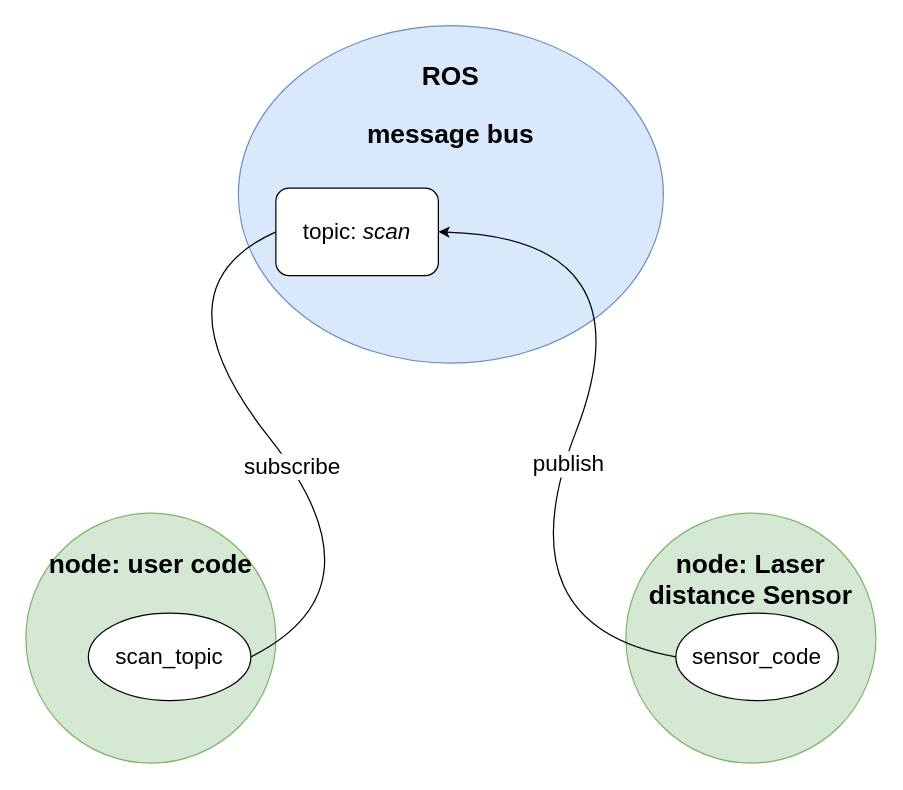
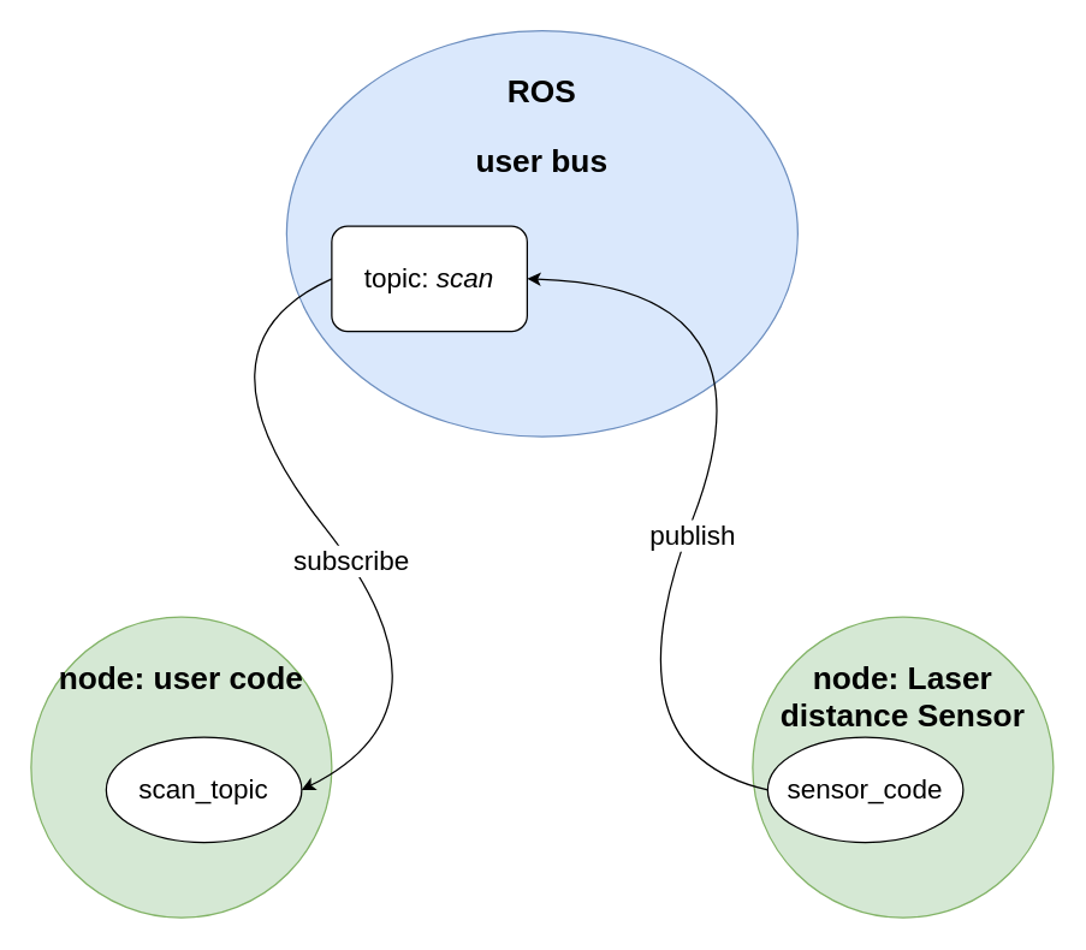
  <mxCell id="0" />
  <mxCell id="1" parent="0" />
- <mxCell id="2" value="&lt;div&gt;&lt;h3&gt;ROS&lt;/h3&gt;&lt;/div&gt;&lt;div&gt;&lt;h3&gt;message bus&lt;/h3&gt;&lt;/div&gt;" style="ellipse;whiteSpace=wrap;html=1;fontSize=18;verticalAlign=top;fillColor=#dae8fc;strokeColor=#6c8ebf;" vertex="1" parent="1"><mxGeometry x="190" y="20" width="340" height="270" as="geometry" /></mxCell>
+ <mxCell id="2" value="&lt;div&gt;&lt;h3&gt;ROS&lt;/h3&gt;&lt;/div&gt;&lt;div&gt;&lt;h3&gt;user bus&lt;/h3&gt;&lt;/div&gt;" style="ellipse;whiteSpace=wrap;html=1;fontSize=18;verticalAlign=top;fillColor=#dae8fc;strokeColor=#6c8ebf;" vertex="1" parent="1"><mxGeometry x="190" y="20" width="340" height="270" as="geometry" /></mxCell>
  <mxCell id="3" value="topic: &lt;i&gt;scan&lt;/i&gt;" style="whiteSpace=wrap;html=1;fontSize=18;rounded=1;" vertex="1" parent="1"><mxGeometry x="220" y="150" width="130" height="70" as="geometry" /></mxCell>
  <mxCell id="4" value="&lt;h3&gt;node: Laser distance Sensor&lt;/h3&gt;" style="ellipse;whiteSpace=wrap;html=1;fontSize=18;verticalAlign=top;fillColor=#d5e8d4;strokeColor=#82b366;" vertex="1" parent="1"><mxGeometry x="500" y="410" width="200" height="200" as="geometry" /></mxCell>
  <mxCell id="5" value="&lt;h3&gt;node: user code&lt;br&gt;&lt;/h3&gt;" style="ellipse;whiteSpace=wrap;html=1;fontSize=18;verticalAlign=top;fillColor=#d5e8d4;strokeColor=#82b366;" vertex="1" parent="1"><mxGeometry x="20" y="410" width="200" height="200" as="geometry" /></mxCell>
  <mxCell id="6" value="scan_topic" style="ellipse;whiteSpace=wrap;html=1;fontSize=18;" vertex="1" parent="1"><mxGeometry x="70" y="490" width="130" height="70" as="geometry" /></mxCell>
- <mxCell id="7" value="sensor_code" style="ellipse;whiteSpace=wrap;html=1;fontSize=18;" vertex="1" parent="1"><mxGeometry x="540" y="490" width="130" height="70" as="geometry" /></mxCell>
+ <mxCell id="7" value="sensor_code" style="ellipse;whiteSpace=wrap;html=1;fontSize=18;" vertex="1" parent="1"><mxGeometry x="510" y="490" width="130" height="70" as="geometry" /></mxCell>
  <mxCell id="8" value="" style="curved=1;endArrow=classic;html=1;rounded=0;fontSize=18;exitX=0;exitY=0.5;exitDx=0;exitDy=0;entryX=1;entryY=0.5;entryDx=0;entryDy=0;" edge="1" parent="1" source="7" target="3"><mxGeometry width="50" height="50" relative="1" as="geometry"><mxPoint x="350" y="500" as="sourcePoint" /><mxPoint x="400" y="450" as="targetPoint" /><Array as="points"><mxPoint x="400" y="500" /><mxPoint x="520" y="190" /></Array></mxGeometry></mxCell>
  <mxCell id="9" value="publish" style="edgeLabel;html=1;align=center;verticalAlign=middle;resizable=0;points=[];fontSize=18;" vertex="1" connectable="0" parent="8"><mxGeometry x="-0.126" y="-3" relative="1" as="geometry"><mxPoint as="offset" /></mxGeometry></mxCell>
- <mxCell id="10" value="" style="curved=1;endArrow=none;html=1;rounded=0;fontSize=18;entryX=1;entryY=0.5;entryDx=0;entryDy=0;exitX=0;exitY=0.5;exitDx=0;exitDy=0;" edge="1" parent="1" source="3" target="6"><mxGeometry width="50" height="50" relative="1" as="geometry"><mxPoint x="350" y="500" as="sourcePoint" /><mxPoint x="400" y="450" as="targetPoint" /><Array as="points"><mxPoint x="120" y="230" /><mxPoint x="310" y="470" /></Array></mxGeometry></mxCell>
+ <mxCell id="10" value="" style="curved=1;endArrow=classic;html=1;rounded=0;fontSize=18;entryX=1;entryY=0.5;entryDx=0;entryDy=0;exitX=0;exitY=0.5;exitDx=0;exitDy=0;" edge="1" parent="1" source="3" target="6"><mxGeometry width="50" height="50" relative="1" as="geometry"><mxPoint x="350" y="500" as="sourcePoint" /><mxPoint x="400" y="450" as="targetPoint" /><Array as="points"><mxPoint x="120" y="230" /><mxPoint x="310" y="470" /></Array></mxGeometry></mxCell>
  <mxCell id="11" value="subscribe" style="edgeLabel;html=1;align=center;verticalAlign=middle;resizable=0;points=[];fontSize=18;" vertex="1" connectable="0" parent="10"><mxGeometry x="0.081" relative="1" as="geometry"><mxPoint as="offset" /></mxGeometry></mxCell>
